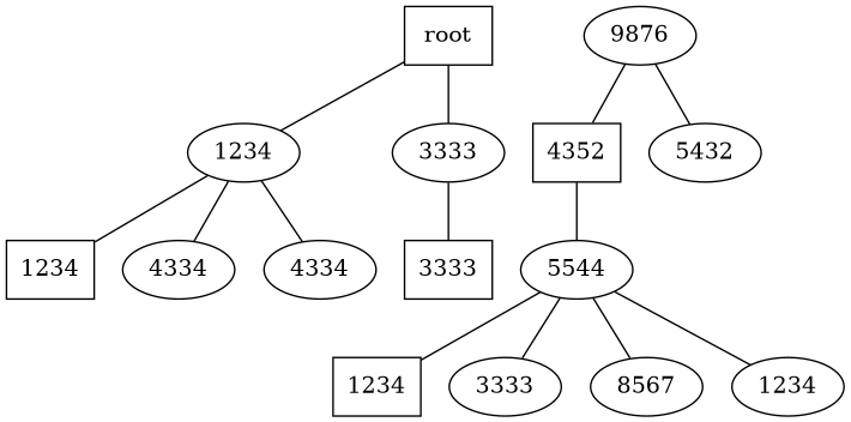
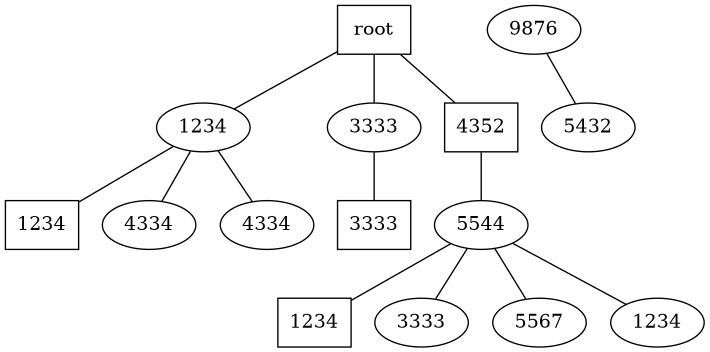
  digraph {
    ordering=out
    edge [dir=none]
    root [shape=box]
    1234
    3333
    4352 [shape=box]
    9876
    5432
    n7 [label=1234 shape=box]
    4334
    n9 [label=4334]
    n10 [label=1234 shape=box]
    5544
    n12 [label=3333]
-   8567
+   8567 [label=5567]
    n14 [label=1234]
    n15 [label=3333 shape=box]
    root -> 1234
    root -> 3333
    1234 -> n7
    1234 -> 4334
    1234 -> n9
    3333 -> n15
    4352 -> 5544
-   9876 -> 4352
+   root -> 4352
    9876 -> 5432
    5544 -> n10
    5544 -> n12
    5544 -> 8567
    5544 -> n14
  }
